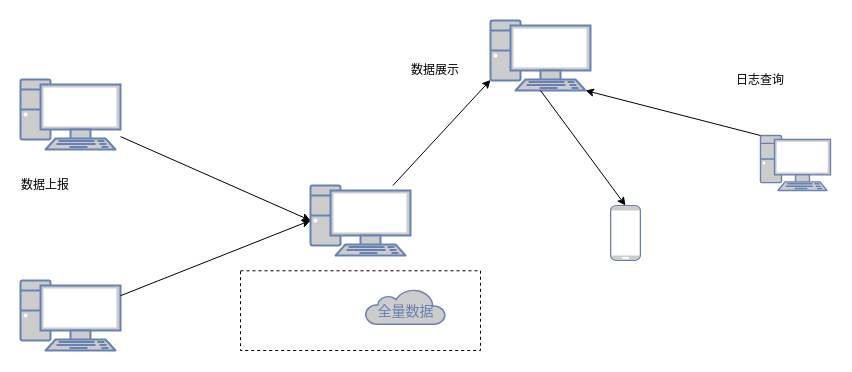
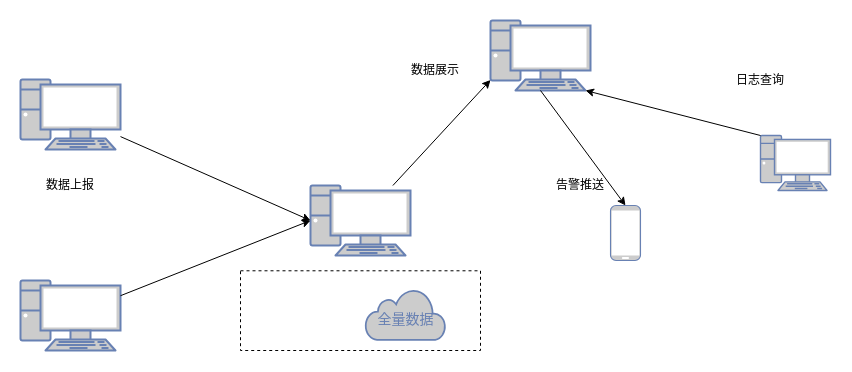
  <mxCell id="0" />
  <mxCell id="1" parent="0" />
  <mxCell id="2" value="" style="fontColor=#0066CC;verticalAlign=top;verticalLabelPosition=bottom;labelPosition=center;align=center;html=1;fillColor=#CCCCCC;strokeColor=#6881B3;gradientColor=none;gradientDirection=north;strokeWidth=2;shape=mxgraph.networks.pc;rounded=0;shadow=0;comic=0;" parent="1" vertex="1"><mxGeometry x="20" y="79" width="100" height="70" as="geometry" /></mxCell>
  <mxCell id="3" value="" style="fontColor=#0066CC;verticalAlign=top;verticalLabelPosition=bottom;labelPosition=center;align=center;html=1;fillColor=#CCCCCC;strokeColor=#6881B3;gradientColor=none;gradientDirection=north;strokeWidth=2;shape=mxgraph.networks.pc;rounded=0;shadow=0;comic=0;" vertex="1" parent="1"><mxGeometry x="20" y="280" width="100" height="70" as="geometry" /></mxCell>
- <mxCell id="4" value="数据上报" style="text;html=1;strokeColor=none;fillColor=none;align=center;verticalAlign=middle;whiteSpace=wrap;rounded=0;" vertex="1" parent="1"><mxGeometry x="15" y="170" width="60" height="30" as="geometry" /></mxCell>
+ <mxCell id="4" value="数据上报" style="text;html=1;strokeColor=none;fillColor=none;align=center;verticalAlign=middle;whiteSpace=wrap;rounded=0;" vertex="1" parent="1"><mxGeometry x="40" y="170" width="60" height="30" as="geometry" /></mxCell>
  <mxCell id="5" value="" style="fontColor=#0066CC;verticalAlign=top;verticalLabelPosition=bottom;labelPosition=center;align=center;html=1;fillColor=#CCCCCC;strokeColor=#6881B3;gradientColor=none;gradientDirection=north;strokeWidth=2;shape=mxgraph.networks.pc;rounded=0;shadow=0;comic=0;" vertex="1" parent="1"><mxGeometry x="310" y="185" width="100" height="70" as="geometry" /></mxCell>
  <mxCell id="6" value="" style="endArrow=classic;html=1;rounded=0;entryX=0;entryY=0.5;entryDx=0;entryDy=0;entryPerimeter=0;" edge="1" parent="1" source="2" target="5"><mxGeometry width="50" height="50" relative="1" as="geometry"><mxPoint x="340" y="300" as="sourcePoint" /><mxPoint x="380" y="219" as="targetPoint" /></mxGeometry></mxCell>
  <mxCell id="7" value="" style="endArrow=classic;html=1;rounded=0;entryX=0;entryY=0.5;entryDx=0;entryDy=0;entryPerimeter=0;" edge="1" parent="1" source="3" target="5"><mxGeometry width="50" height="50" relative="1" as="geometry"><mxPoint x="340" y="300" as="sourcePoint" /><mxPoint x="390" y="420" as="targetPoint" /></mxGeometry></mxCell>
  <mxCell id="8" value="" style="fontColor=#0066CC;verticalAlign=top;verticalLabelPosition=bottom;labelPosition=center;align=center;html=1;fillColor=#CCCCCC;strokeColor=#6881B3;gradientColor=none;gradientDirection=north;strokeWidth=2;shape=mxgraph.networks.pc;rounded=0;shadow=0;comic=0;" vertex="1" parent="1"><mxGeometry x="490" y="20" width="100" height="70" as="geometry" /></mxCell>
  <mxCell id="9" value="" style="endArrow=classic;html=1;rounded=0;entryX=0;entryY=0.85;entryDx=0;entryDy=0;entryPerimeter=0;" edge="1" parent="1" source="5" target="8"><mxGeometry width="50" height="50" relative="1" as="geometry"><mxPoint x="330" y="320" as="sourcePoint" /><mxPoint x="380" y="270" as="targetPoint" /></mxGeometry></mxCell>
  <mxCell id="10" value="" style="fontColor=#0066CC;verticalAlign=top;verticalLabelPosition=bottom;labelPosition=center;align=center;html=1;fillColor=#CCCCCC;strokeColor=#6881B3;gradientColor=none;gradientDirection=north;strokeWidth=2;shape=mxgraph.networks.mobile;rounded=0;shadow=0;comic=0;" vertex="1" parent="1"><mxGeometry x="610" y="205" width="30" height="55" as="geometry" /></mxCell>
  <mxCell id="11" value="" style="endArrow=classic;html=1;rounded=0;exitX=0.5;exitY=1;exitDx=0;exitDy=0;exitPerimeter=0;entryX=0.5;entryY=0;entryDx=0;entryDy=0;entryPerimeter=0;" edge="1" parent="1" source="8" target="10"><mxGeometry width="50" height="50" relative="1" as="geometry"><mxPoint x="310" y="210" as="sourcePoint" /><mxPoint x="360" y="160" as="targetPoint" /></mxGeometry></mxCell>
+ <mxCell id="12" value="告警推送" style="text;html=1;strokeColor=none;fillColor=none;align=center;verticalAlign=middle;whiteSpace=wrap;rounded=0;" vertex="1" parent="1"><mxGeometry x="550" y="170" width="60" height="30" as="geometry" /></mxCell>
  <mxCell id="13" value="" style="fontColor=#0066CC;verticalAlign=top;verticalLabelPosition=bottom;labelPosition=center;align=center;html=1;fillColor=#CCCCCC;strokeColor=#6881B3;gradientColor=none;gradientDirection=north;strokeWidth=2;shape=mxgraph.networks.pc;rounded=0;shadow=0;comic=0;" vertex="1" parent="1"><mxGeometry x="760" y="135" width="70" height="55" as="geometry" /></mxCell>
  <mxCell id="14" value="" style="rounded=0;whiteSpace=wrap;html=1;dashed=1;gradientColor=none;" vertex="1" parent="1"><mxGeometry x="240" y="270.29" width="240" height="79.71" as="geometry" /></mxCell>
  <mxCell id="15" value="" style="endArrow=classic;html=1;rounded=0;exitX=0;exitY=0;exitDx=0;exitDy=0;exitPerimeter=0;entryX=0.95;entryY=1;entryDx=0;entryDy=0;entryPerimeter=0;" edge="1" parent="1" source="13" target="8"><mxGeometry width="50" height="50" relative="1" as="geometry"><mxPoint x="330" y="200" as="sourcePoint" /><mxPoint x="380" y="150" as="targetPoint" /></mxGeometry></mxCell>
  <mxCell id="16" value="日志查询" style="text;html=1;strokeColor=none;fillColor=none;align=center;verticalAlign=middle;whiteSpace=wrap;rounded=0;" vertex="1" parent="1"><mxGeometry x="730" y="65" width="60" height="30" as="geometry" /></mxCell>
- <mxCell id="17" value="&lt;font style=&quot;font-size: 14px;&quot;&gt;全量数据&lt;/font&gt;" style="html=1;fillColor=#CCCCCC;strokeColor=#6881B3;gradientColor=none;gradientDirection=north;strokeWidth=2;shape=mxgraph.networks.cloud;fontColor=#6881B3;rounded=0;shadow=0;comic=0;align=center;fontSize=28;" vertex="1" parent="1"><mxGeometry x="365" y="288.7" width="80" height="35" as="geometry" /></mxCell>
+ <mxCell id="17" value="&lt;font style=&quot;font-size: 14px;&quot;&gt;全量数据&lt;/font&gt;" style="html=1;fillColor=#CCCCCC;strokeColor=#6881B3;gradientColor=none;gradientDirection=north;strokeWidth=2;shape=mxgraph.networks.cloud;fontColor=#6881B3;rounded=0;shadow=0;comic=0;align=center;fontSize=28;" vertex="1" parent="1"><mxGeometry x="365" y="288.7" width="80" height="50.59" as="geometry" /></mxCell>
  <mxCell id="18" value="数据展示" style="text;html=1;strokeColor=none;fillColor=none;align=center;verticalAlign=middle;whiteSpace=wrap;rounded=0;" vertex="1" parent="1"><mxGeometry x="405" y="55" width="60" height="30" as="geometry" /></mxCell>
